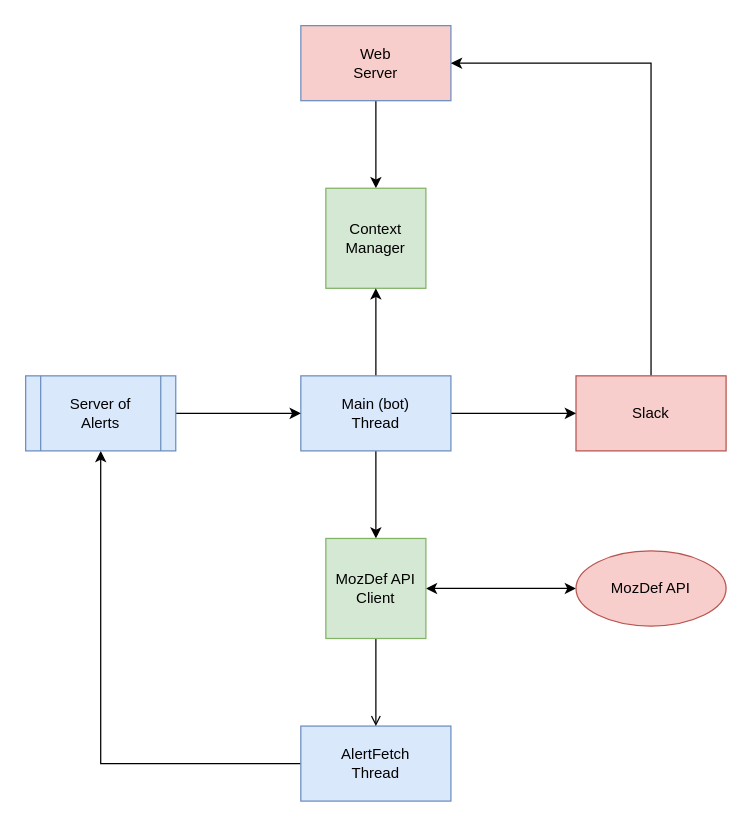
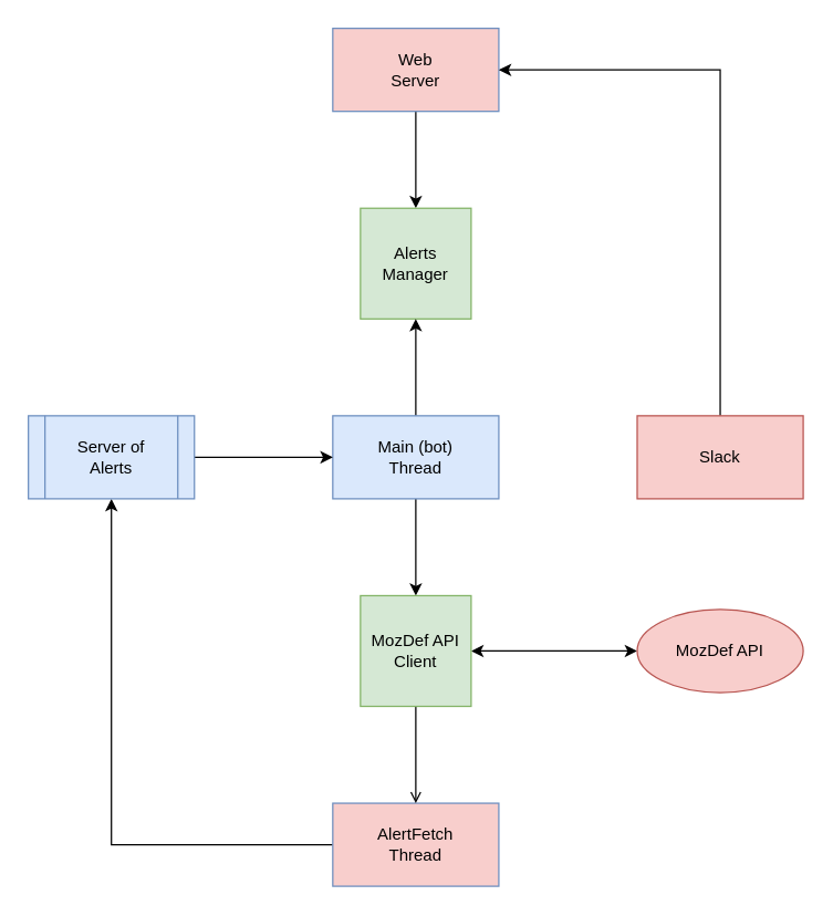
  <mxCell id="0" />
  <mxCell id="1" parent="0" />
  <mxCell id="2" style="edgeStyle=orthogonalEdgeStyle;rounded=0;orthogonalLoop=1;jettySize=auto;html=1;exitX=0;exitY=0.5;exitDx=0;exitDy=0;entryX=0;entryY=0.5;entryDx=0;entryDy=0;" parent="1" edge="1"><mxGeometry relative="1" as="geometry"><Array as="points"><mxPoint x="30" y="340" /><mxPoint x="30" y="200" /></Array><mxPoint x="110" y="340" as="sourcePoint" /></mxGeometry></mxCell>
  <mxCell id="3" style="edgeStyle=orthogonalEdgeStyle;rounded=0;orthogonalLoop=1;jettySize=auto;html=1;exitX=0;exitY=0.5;exitDx=0;exitDy=0;entryX=0.5;entryY=1;entryDx=0;entryDy=0;startArrow=none;startFill=0;" edge="1" parent="1" source="4" target="19"><mxGeometry relative="1" as="geometry" /></mxCell>
- <mxCell id="4" value="AlertFetch&lt;br&gt;Thread" style="rounded=0;whiteSpace=wrap;html=1;fillColor=#dae8fc;strokeColor=#6c8ebf;" vertex="1" parent="1"><mxGeometry x="240" y="580" width="120" height="60" as="geometry" /></mxCell>
+ <mxCell id="4" value="AlertFetch&lt;br&gt;Thread" style="rounded=0;whiteSpace=wrap;html=1;fillColor=#f8cecc;strokeColor=#6c8ebf;" vertex="1" parent="1"><mxGeometry x="240" y="580" width="120" height="60" as="geometry" /></mxCell>
  <mxCell id="5" style="edgeStyle=orthogonalEdgeStyle;rounded=0;orthogonalLoop=1;jettySize=auto;html=1;exitX=0.5;exitY=1;exitDx=0;exitDy=0;entryX=0.5;entryY=0;entryDx=0;entryDy=0;startArrow=none;startFill=0;" edge="1" parent="1" source="6" target="9"><mxGeometry relative="1" as="geometry" /></mxCell>
  <mxCell id="6" value="Web&lt;br&gt;Server" style="rounded=0;whiteSpace=wrap;html=1;fillColor=#f8cecc;strokeColor=#6c8ebf;" vertex="1" parent="1"><mxGeometry x="240" y="20" width="120" height="60" as="geometry" /></mxCell>
  <mxCell id="7" style="edgeStyle=orthogonalEdgeStyle;rounded=0;orthogonalLoop=1;jettySize=auto;html=1;exitX=0.5;exitY=0;exitDx=0;exitDy=0;entryX=1;entryY=0.5;entryDx=0;entryDy=0;startArrow=none;startFill=0;" edge="1" parent="1" source="8" target="6"><mxGeometry relative="1" as="geometry" /></mxCell>
  <mxCell id="8" value="Slack" style="rounded=0;whiteSpace=wrap;html=1;fillColor=#f8cecc;strokeColor=#b85450;" vertex="1" parent="1"><mxGeometry x="460" y="300" width="120" height="60" as="geometry" /></mxCell>
- <mxCell id="9" value="Context&lt;br&gt;Manager" style="rounded=0;whiteSpace=wrap;html=1;fillColor=#d5e8d4;strokeColor=#82b366;" vertex="1" parent="1"><mxGeometry x="260" y="150" width="80" height="80" as="geometry" /></mxCell>
- <mxCell id="10" style="edgeStyle=orthogonalEdgeStyle;rounded=0;orthogonalLoop=1;jettySize=auto;html=1;exitX=1;exitY=0.5;exitDx=0;exitDy=0;entryX=0;entryY=0.5;entryDx=0;entryDy=0;startArrow=none;startFill=0;" edge="1" parent="1" source="13" target="8"><mxGeometry relative="1" as="geometry" /></mxCell>
+ <mxCell id="9" value="Alerts&lt;br&gt;Manager" style="rounded=0;whiteSpace=wrap;html=1;fillColor=#d5e8d4;strokeColor=#82b366;" vertex="1" parent="1"><mxGeometry x="260" y="150" width="80" height="80" as="geometry" /></mxCell>
  <mxCell id="11" style="edgeStyle=orthogonalEdgeStyle;rounded=0;orthogonalLoop=1;jettySize=auto;html=1;exitX=0.5;exitY=1;exitDx=0;exitDy=0;startArrow=none;startFill=0;" edge="1" parent="1" source="13" target="16"><mxGeometry relative="1" as="geometry" /></mxCell>
  <mxCell id="12" style="edgeStyle=orthogonalEdgeStyle;rounded=0;orthogonalLoop=1;jettySize=auto;html=1;exitX=0.5;exitY=0;exitDx=0;exitDy=0;entryX=0.5;entryY=1;entryDx=0;entryDy=0;startArrow=none;startFill=0;" edge="1" parent="1" source="13" target="9"><mxGeometry relative="1" as="geometry" /></mxCell>
  <mxCell id="13" value="Main (bot)&lt;br&gt;Thread" style="rounded=0;whiteSpace=wrap;html=1;fillColor=#dae8fc;strokeColor=#6c8ebf;" vertex="1" parent="1"><mxGeometry x="240" y="300" width="120" height="60" as="geometry" /></mxCell>
  <mxCell id="14" style="edgeStyle=orthogonalEdgeStyle;rounded=0;orthogonalLoop=1;jettySize=auto;html=1;exitX=1;exitY=0.5;exitDx=0;exitDy=0;entryX=0;entryY=0.5;entryDx=0;entryDy=0;startArrow=classic;startFill=1;" edge="1" parent="1" source="16" target="17"><mxGeometry relative="1" as="geometry" /></mxCell>
  <mxCell id="15" style="edgeStyle=orthogonalEdgeStyle;rounded=0;orthogonalLoop=1;jettySize=auto;html=1;exitX=0.5;exitY=1;exitDx=0;exitDy=0;startArrow=none;startFill=0;endArrow=open;" edge="1" parent="1" source="16" target="4"><mxGeometry relative="1" as="geometry" /></mxCell>
  <mxCell id="16" value="MozDef API&lt;br&gt;Client" style="rounded=0;whiteSpace=wrap;html=1;fillColor=#d5e8d4;strokeColor=#82b366;" vertex="1" parent="1"><mxGeometry x="260" y="430" width="80" height="80" as="geometry" /></mxCell>
  <mxCell id="17" value="MozDef API" style="ellipse;whiteSpace=wrap;html=1;fillColor=#f8cecc;strokeColor=#b85450;" vertex="1" parent="1"><mxGeometry x="460" y="440" width="120" height="60" as="geometry" /></mxCell>
  <mxCell id="18" style="edgeStyle=orthogonalEdgeStyle;rounded=0;orthogonalLoop=1;jettySize=auto;html=1;exitX=1;exitY=0.5;exitDx=0;exitDy=0;entryX=0;entryY=0.5;entryDx=0;entryDy=0;startArrow=none;startFill=0;" edge="1" parent="1" source="19" target="13"><mxGeometry relative="1" as="geometry" /></mxCell>
  <mxCell id="19" value="Server of&lt;br&gt;Alerts" style="shape=process;whiteSpace=wrap;html=1;backgroundOutline=1;fillColor=#dae8fc;strokeColor=#6c8ebf;" vertex="1" parent="1"><mxGeometry x="20" y="300" width="120" height="60" as="geometry" /></mxCell>
